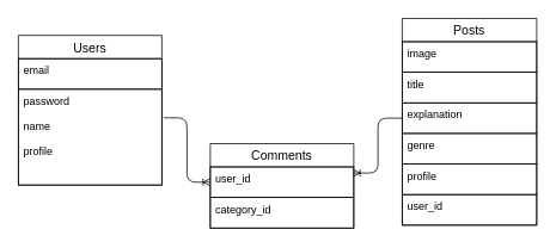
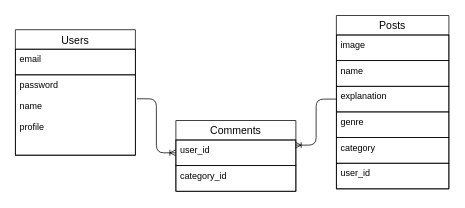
  <mxCell id="0" />
  <mxCell id="1" parent="0" />
  <mxCell id="2" value="Users" style="swimlane;fontStyle=0;childLayout=stackLayout;horizontal=1;startSize=26;horizontalStack=0;resizeParent=1;resizeParentMax=0;resizeLast=0;collapsible=1;marginBottom=0;align=center;fontSize=14;strokeColor=#030303;labelBackgroundColor=#FFFFFF;fontColor=#000000;" parent="1" vertex="1"><mxGeometry x="20" y="38.955" width="160" height="167.315" as="geometry" /></mxCell>
  <mxCell id="3" value="email" style="text;spacingLeft=4;spacingRight=4;overflow=hidden;rotatable=0;points=[[0,0.5],[1,0.5]];portConstraint=eastwest;fontSize=12;strokeColor=#030303;labelBackgroundColor=#FFFFFF;fontColor=#000000;" parent="2" vertex="1"><mxGeometry y="26" width="160" height="34.189" as="geometry" /></mxCell>
  <mxCell id="4" value="password&#10;&#10;name&#10;&#10;profile" style="text;spacingLeft=4;spacingRight=4;overflow=hidden;rotatable=0;points=[[0,0.5],[1,0.5]];portConstraint=eastwest;fontSize=12;strokeColor=#030303;labelBackgroundColor=#FFFFFF;fontColor=#000000;" parent="2" vertex="1"><mxGeometry y="60.189" width="160" height="107.126" as="geometry" /></mxCell>
  <mxCell id="5" value="Posts" style="swimlane;fontStyle=0;childLayout=stackLayout;horizontal=1;startSize=26;horizontalStack=0;resizeParent=1;resizeParentMax=0;resizeLast=0;collapsible=1;marginBottom=0;align=center;fontSize=14;strokeColor=#030303;labelBackgroundColor=#FFFFFF;fontColor=#000000;" parent="1" vertex="1"><mxGeometry x="448" y="20" width="150" height="231.135" as="geometry" /></mxCell>
  <mxCell id="6" value="image" style="text;spacingLeft=4;spacingRight=4;overflow=hidden;rotatable=0;points=[[0,0.5],[1,0.5]];portConstraint=eastwest;fontSize=12;strokeColor=#030303;labelBackgroundColor=#FFFFFF;fontColor=#000000;" parent="5" vertex="1"><mxGeometry y="26" width="150" height="34.189" as="geometry" /></mxCell>
- <mxCell id="7" value="title" style="text;spacingLeft=4;spacingRight=4;overflow=hidden;rotatable=0;points=[[0,0.5],[1,0.5]];portConstraint=eastwest;fontSize=12;strokeColor=#030303;labelBackgroundColor=#FFFFFF;fontColor=#000000;" parent="5" vertex="1"><mxGeometry y="60.189" width="150" height="34.189" as="geometry" /></mxCell>
+ <mxCell id="7" value="name" style="text;spacingLeft=4;spacingRight=4;overflow=hidden;rotatable=0;points=[[0,0.5],[1,0.5]];portConstraint=eastwest;fontSize=12;strokeColor=#030303;labelBackgroundColor=#FFFFFF;fontColor=#000000;" parent="5" vertex="1"><mxGeometry y="60.189" width="150" height="34.189" as="geometry" /></mxCell>
  <mxCell id="8" value="explanation" style="text;spacingLeft=4;spacingRight=4;overflow=hidden;rotatable=0;points=[[0,0.5],[1,0.5]];portConstraint=eastwest;fontSize=12;strokeColor=#030303;labelBackgroundColor=#FFFFFF;fontColor=#000000;" parent="5" vertex="1"><mxGeometry y="94.378" width="150" height="34.189" as="geometry" /></mxCell>
  <mxCell id="9" value="genre" style="text;spacingLeft=4;spacingRight=4;overflow=hidden;rotatable=0;points=[[0,0.5],[1,0.5]];portConstraint=eastwest;fontSize=12;strokeColor=#030303;labelBackgroundColor=#FFFFFF;fontColor=#000000;" parent="5" vertex="1"><mxGeometry y="128.568" width="150" height="34.189" as="geometry" /></mxCell>
- <mxCell id="10" value="profile" style="text;spacingLeft=4;spacingRight=4;overflow=hidden;rotatable=0;points=[[0,0.5],[1,0.5]];portConstraint=eastwest;fontSize=12;strokeColor=#030303;labelBackgroundColor=#FFFFFF;fontColor=#000000;" parent="5" vertex="1"><mxGeometry y="162.757" width="150" height="34.189" as="geometry" /></mxCell>
+ <mxCell id="10" value="category" style="text;spacingLeft=4;spacingRight=4;overflow=hidden;rotatable=0;points=[[0,0.5],[1,0.5]];portConstraint=eastwest;fontSize=12;strokeColor=#030303;labelBackgroundColor=#FFFFFF;fontColor=#000000;" parent="5" vertex="1"><mxGeometry y="162.757" width="150" height="34.189" as="geometry" /></mxCell>
  <mxCell id="11" value="user_id" style="text;spacingLeft=4;spacingRight=4;overflow=hidden;rotatable=0;points=[[0,0.5],[1,0.5]];portConstraint=eastwest;fontSize=12;strokeColor=#030303;labelBackgroundColor=#FFFFFF;fontColor=#000000;" parent="5" vertex="1"><mxGeometry y="196.946" width="150" height="34.189" as="geometry" /></mxCell>
  <mxCell id="12" value="Comments" style="swimlane;fontStyle=0;childLayout=stackLayout;horizontal=1;startSize=26;horizontalStack=0;resizeParent=1;resizeParentMax=0;resizeLast=0;collapsible=1;marginBottom=0;align=center;fontSize=14;strokeColor=#030303;labelBackgroundColor=#FFFFFF;fontColor=#000000;" parent="1" vertex="1"><mxGeometry x="234" y="160.001" width="160" height="94.378" as="geometry" /></mxCell>
  <mxCell id="13" value="user_id" style="text;spacingLeft=4;spacingRight=4;overflow=hidden;rotatable=0;points=[[0,0.5],[1,0.5]];portConstraint=eastwest;fontSize=12;strokeColor=#030303;labelBackgroundColor=#FFFFFF;fontColor=#000000;" parent="12" vertex="1"><mxGeometry y="26" width="160" height="34.189" as="geometry" /></mxCell>
  <mxCell id="14" value="category_id" style="text;spacingLeft=4;spacingRight=4;overflow=hidden;rotatable=0;points=[[0,0.5],[1,0.5]];portConstraint=eastwest;fontSize=12;strokeColor=#030303;labelBackgroundColor=#FFFFFF;fontColor=#000000;" parent="12" vertex="1"><mxGeometry y="60.189" width="160" height="34.189" as="geometry" /></mxCell>
  <mxCell id="15" value="" style="edgeStyle=elbowEdgeStyle;fontSize=12;html=1;endArrow=ERoneToMany;exitX=1.013;exitY=0.298;exitDx=0;exitDy=0;exitPerimeter=0;entryX=0;entryY=0.5;entryDx=0;entryDy=0;strokeColor=#030303;labelBackgroundColor=#FFFFFF;fontColor=#000000;" parent="1" target="13" edge="1" source="4"><mxGeometry width="100" height="100" relative="1" as="geometry"><mxPoint x="186" y="134.685" as="sourcePoint" /><mxPoint x="227" y="485.694" as="targetPoint" /></mxGeometry></mxCell>
  <mxCell id="16" value="" style="edgeStyle=elbowEdgeStyle;fontSize=12;html=1;endArrow=ERoneToMany;entryX=0.994;entryY=0.2;entryDx=0;entryDy=0;entryPerimeter=0;exitX=0;exitY=0.5;exitDx=0;exitDy=0;strokeColor=#030303;labelBackgroundColor=#FFFFFF;fontColor=#000000;" parent="1" target="13" edge="1" source="8"><mxGeometry width="100" height="100" relative="1" as="geometry"><mxPoint x="418" y="185.968" as="sourcePoint" /><mxPoint x="397" y="489.113" as="targetPoint" /></mxGeometry></mxCell>
